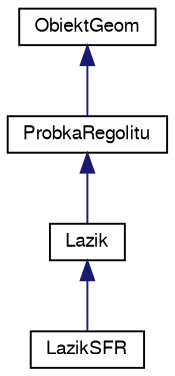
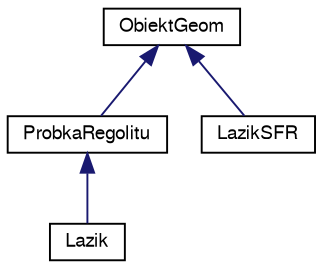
  digraph {
    rankdir=TB
    node [color=black fillcolor=white fontname=FreeSans fontsize=10 shape=record style=filled]
    edge [color=midnightblue dir=back fontname=FreeSans fontsize=10 labelfontname=FreeSans labelfontsize=10 style=solid]
    n1 [height=0.2 label=ObiektGeom width=0.4]
    n2 [height=0.2 label=ProbkaRegolitu width=0.4]
    n3 [height=0.2 label=Lazik width=0.4]
    n4 [height=0.2 label=LazikSFR width=0.4]
    n1 -> n2
    n2 -> n3
-   n3 -> n4
+   n1 -> n4
  }
